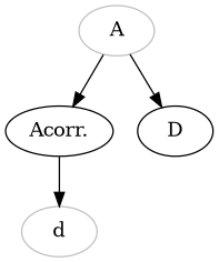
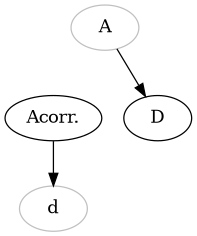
  digraph {
    A [color=grey]
    n2 [label="Acorr."]
    D
    n4 [color=grey label=d]
-   A -> n2
    A -> D
    n2 -> n4
  }
